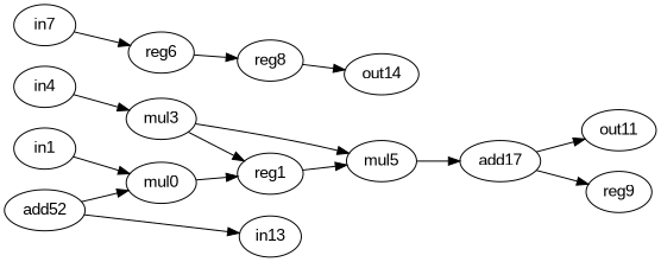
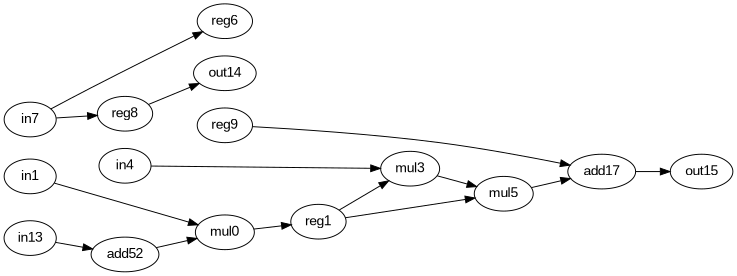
  digraph {
    fontname="Liberation Sans"
    rankdir=LR
    node [fontname="Liberation Sans" op=reg]
    edge [fontname="Liberation Sans" port=0 weight=0]
    n1 [label=mul0 op=mul]
    n2 [label=reg1]
    n3 [label=mul3 op=mul]
    n4 [label=mul5 op=mul]
    n5 [label=in1 op=in]
    n6 [label=add17 op=add]
    n7 [label=in4 op=in]
-   n8 [label=out11 op=out]
+   n8 [label=out15 op=out]
    n9 [label=reg6]
    n10 [label=reg8]
    n11 [label=out14 op=out]
    n12 [label=in7 op=in]
    n13 [label=reg9]
    n14 [label=add52 op=addi value=2]
    n15 [label=in13 op=in]
    n1 -> n2
-   n3 -> n2
+   n2 -> n3
    n2 -> n4
    n3 -> n4 [port=1]
    n4 -> n6
    n5 -> n1
    n6 -> n8
    n7 -> n3 [port=1]
-   n9 -> n10
+   n12 -> n10
    n10 -> n11
    n12 -> n9
-   n6 -> n13 [port=1]
+   n13 -> n6 [port=1]
    n14 -> n1 [port=1]
-   n14 -> n15
+   n15 -> n14
  }
